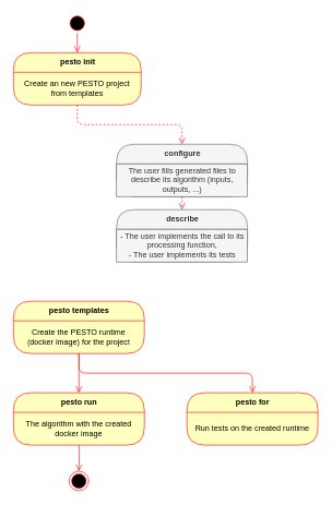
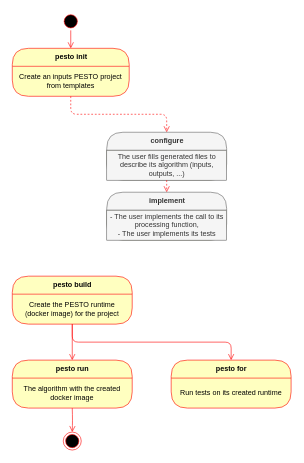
  <mxCell id="0" />
  <mxCell id="1" parent="0" />
  <mxCell id="2" value="" style="ellipse;html=1;shape=startState;fillColor=#000000;strokeColor=#ff0000;" parent="1" vertex="1"><mxGeometry x="102.5" y="20" width="30" height="30" as="geometry" /></mxCell>
  <mxCell id="3" value="" style="edgeStyle=orthogonalEdgeStyle;html=1;verticalAlign=bottom;endArrow=open;endSize=8;strokeColor=#ff0000;entryX=0.5;entryY=0;entryDx=0;entryDy=0;" parent="1" source="2" target="4" edge="1"><mxGeometry relative="1" as="geometry"><mxPoint x="100" y="110" as="targetPoint" /></mxGeometry></mxCell>
  <mxCell id="4" value="pesto init" style="swimlane;html=1;fontStyle=1;align=center;verticalAlign=middle;childLayout=stackLayout;horizontal=1;startSize=30;horizontalStack=0;resizeParent=0;resizeLast=1;container=0;fontColor=#000000;collapsible=0;rounded=1;arcSize=30;strokeColor=#ff0000;fillColor=#ffffc0;swimlaneFillColor=#ffffc0;dropTarget=0;" parent="1" vertex="1"><mxGeometry x="20" y="80" width="195" height="80" as="geometry" /></mxCell>
- <mxCell id="5" value="Create an new PESTO project from templates" style="text;html=1;strokeColor=none;fillColor=none;align=center;verticalAlign=middle;spacingLeft=4;spacingRight=4;whiteSpace=wrap;overflow=hidden;rotatable=0;fontColor=#000000;" parent="4" vertex="1"><mxGeometry y="30" width="195" height="50" as="geometry" /></mxCell>
+ <mxCell id="5" value="Create an inputs PESTO project from templates" style="text;html=1;strokeColor=none;fillColor=none;align=center;verticalAlign=middle;spacingLeft=4;spacingRight=4;whiteSpace=wrap;overflow=hidden;rotatable=0;fontColor=#000000;" parent="4" vertex="1"><mxGeometry y="30" width="195" height="50" as="geometry" /></mxCell>
  <mxCell id="6" value="" style="edgeStyle=orthogonalEdgeStyle;html=1;verticalAlign=bottom;endArrow=open;endSize=8;strokeColor=#ff0000;entryX=0.5;entryY=0;entryDx=0;entryDy=0;dashed=1;" parent="1" source="4" target="7" edge="1"><mxGeometry relative="1" as="geometry"><mxPoint x="100" y="260" as="targetPoint" /></mxGeometry></mxCell>
  <mxCell id="7" value="configure" style="swimlane;html=1;fontStyle=1;align=center;verticalAlign=middle;childLayout=stackLayout;horizontal=1;startSize=30;horizontalStack=0;resizeParent=0;resizeLast=1;container=0;collapsible=0;rounded=1;arcSize=30;strokeColor=#666666;fillColor=#f5f5f5;swimlaneFillColor=#ffffc0;dropTarget=0;fontColor=#333333;" parent="1" vertex="1"><mxGeometry x="177.5" y="220" width="200" height="80" as="geometry" /></mxCell>
  <mxCell id="8" value="The user fills generated files to describe its algorithm (inputs, outputs, ...)" style="text;html=1;strokeColor=#666666;fillColor=#f5f5f5;align=center;verticalAlign=middle;spacingLeft=4;spacingRight=4;whiteSpace=wrap;overflow=hidden;rotatable=0;fontColor=#333333;" parent="7" vertex="1"><mxGeometry y="30" width="200" height="50" as="geometry" /></mxCell>
  <mxCell id="9" value="Fill generated file to describe your algorithm (inputs, outputs, ...)" style="text;html=1;strokeColor=none;fillColor=none;align=center;verticalAlign=middle;spacingLeft=4;spacingRight=4;whiteSpace=wrap;overflow=hidden;rotatable=0;fontColor=#000000;" parent="7" vertex="1"><mxGeometry y="80" width="200" as="geometry" /></mxCell>
  <mxCell id="10" value="" style="edgeStyle=orthogonalEdgeStyle;html=1;verticalAlign=bottom;endArrow=open;endSize=8;strokeColor=#ff0000;entryX=0.5;entryY=0;entryDx=0;entryDy=0;dashed=1;" parent="1" source="7" target="11" edge="1"><mxGeometry relative="1" as="geometry"><mxPoint x="120" y="460" as="targetPoint" /></mxGeometry></mxCell>
- <mxCell id="11" value="describe" style="swimlane;html=1;fontStyle=1;align=center;verticalAlign=middle;childLayout=stackLayout;horizontal=1;startSize=30;horizontalStack=0;resizeParent=0;resizeLast=1;container=0;fontColor=#333333;collapsible=0;rounded=1;arcSize=30;strokeColor=#666666;fillColor=#f5f5f5;swimlaneFillColor=#ffffc0;dropTarget=0;" parent="1" vertex="1"><mxGeometry x="177.5" y="320" width="200" height="80" as="geometry" /></mxCell>
+ <mxCell id="11" value="implement" style="swimlane;html=1;fontStyle=1;align=center;verticalAlign=middle;childLayout=stackLayout;horizontal=1;startSize=30;horizontalStack=0;resizeParent=0;resizeLast=1;container=0;fontColor=#333333;collapsible=0;rounded=1;arcSize=30;strokeColor=#666666;fillColor=#f5f5f5;swimlaneFillColor=#ffffc0;dropTarget=0;" parent="1" vertex="1"><mxGeometry x="177.5" y="320" width="200" height="80" as="geometry" /></mxCell>
  <mxCell id="12" value="&lt;div&gt;- The user implements the call to its processing function,&lt;/div&gt;&lt;div&gt;- The user implements its tests&lt;/div&gt;" style="text;html=1;strokeColor=#666666;fillColor=#f5f5f5;align=center;verticalAlign=middle;spacingLeft=4;spacingRight=4;whiteSpace=wrap;overflow=hidden;rotatable=0;fontColor=#333333;" parent="11" vertex="1"><mxGeometry y="30" width="200" height="50" as="geometry" /></mxCell>
  <mxCell id="13" value="Fill generated file to describe your algorithm (inputs, outputs, ...)" style="text;html=1;strokeColor=none;fillColor=none;align=center;verticalAlign=middle;spacingLeft=4;spacingRight=4;whiteSpace=wrap;overflow=hidden;rotatable=0;fontColor=#000000;" parent="11" vertex="1"><mxGeometry y="80" width="200" as="geometry" /></mxCell>
- <mxCell id="14" value="pesto templates" style="swimlane;html=1;fontStyle=1;align=center;verticalAlign=middle;childLayout=stackLayout;horizontal=1;startSize=30;horizontalStack=0;resizeParent=0;resizeLast=1;container=0;fontColor=#000000;collapsible=0;rounded=1;arcSize=30;strokeColor=#ff0000;fillColor=#ffffc0;swimlaneFillColor=#ffffc0;dropTarget=0;" parent="1" vertex="1"><mxGeometry x="20" y="460" width="200" height="80" as="geometry" /></mxCell>
+ <mxCell id="14" value="pesto build" style="swimlane;html=1;fontStyle=1;align=center;verticalAlign=middle;childLayout=stackLayout;horizontal=1;startSize=30;horizontalStack=0;resizeParent=0;resizeLast=1;container=0;fontColor=#000000;collapsible=0;rounded=1;arcSize=30;strokeColor=#ff0000;fillColor=#ffffc0;swimlaneFillColor=#ffffc0;dropTarget=0;" parent="1" vertex="1"><mxGeometry x="20" y="460" width="200" height="80" as="geometry" /></mxCell>
  <mxCell id="15" value="Create the PESTO runtime &lt;br&gt;(docker image) for the project" style="text;html=1;strokeColor=none;fillColor=none;align=center;verticalAlign=middle;spacingLeft=4;spacingRight=4;whiteSpace=wrap;overflow=hidden;rotatable=0;fontColor=#000000;" parent="14" vertex="1"><mxGeometry y="30" width="200" height="50" as="geometry" /></mxCell>
  <mxCell id="16" value="pesto run" style="swimlane;html=1;fontStyle=1;align=center;verticalAlign=middle;childLayout=stackLayout;horizontal=1;startSize=30;horizontalStack=0;resizeParent=0;resizeLast=1;container=0;fontColor=#000000;collapsible=0;rounded=1;arcSize=30;strokeColor=#ff0000;fillColor=#ffffc0;swimlaneFillColor=#ffffc0;dropTarget=0;" parent="1" vertex="1"><mxGeometry x="20" y="600" width="200" height="80" as="geometry" /></mxCell>
  <mxCell id="17" value="The algorithm with the created docker image" style="text;html=1;strokeColor=none;fillColor=none;align=center;verticalAlign=middle;spacingLeft=4;spacingRight=4;whiteSpace=wrap;overflow=hidden;rotatable=0;fontColor=#000000;" parent="16" vertex="1"><mxGeometry y="30" width="200" height="50" as="geometry" /></mxCell>
  <mxCell id="18" value="" style="edgeStyle=orthogonalEdgeStyle;html=1;verticalAlign=bottom;endArrow=open;endSize=8;strokeColor=#ff0000;entryX=0.5;entryY=0;entryDx=0;entryDy=0;exitX=0.5;exitY=1;exitDx=0;exitDy=0;" parent="1" source="15" target="16" edge="1"><mxGeometry relative="1" as="geometry"><mxPoint x="130" y="470" as="targetPoint" /><mxPoint x="130" y="450" as="sourcePoint" /></mxGeometry></mxCell>
  <mxCell id="19" value="" style="ellipse;html=1;shape=endState;fillColor=#000000;strokeColor=#ff0000;" parent="1" vertex="1"><mxGeometry x="105" y="720" width="30" height="30" as="geometry" /></mxCell>
  <mxCell id="20" value="" style="edgeStyle=orthogonalEdgeStyle;html=1;verticalAlign=bottom;endArrow=open;endSize=8;strokeColor=#ff0000;entryX=0.5;entryY=0;entryDx=0;entryDy=0;exitX=0.5;exitY=1;exitDx=0;exitDy=0;" parent="1" target="19" edge="1"><mxGeometry relative="1" as="geometry"><mxPoint x="150" y="420" as="targetPoint" /><mxPoint x="120" y="680" as="sourcePoint" /></mxGeometry></mxCell>
  <mxCell id="21" value="pesto for" style="swimlane;html=1;fontStyle=1;align=center;verticalAlign=middle;childLayout=stackLayout;horizontal=1;startSize=30;horizontalStack=0;resizeParent=0;resizeLast=1;container=0;fontColor=#000000;collapsible=0;rounded=1;arcSize=30;strokeColor=#ff0000;fillColor=#ffffc0;swimlaneFillColor=#ffffc0;dropTarget=0;" vertex="1" parent="1"><mxGeometry x="285" y="600" width="200" height="80" as="geometry" /></mxCell>
- <mxCell id="22" value="Run tests on the created runtime" style="text;html=1;strokeColor=none;fillColor=none;align=center;verticalAlign=middle;spacingLeft=4;spacingRight=4;whiteSpace=wrap;overflow=hidden;rotatable=0;fontColor=#000000;" vertex="1" parent="21"><mxGeometry y="30" width="200" height="50" as="geometry" /></mxCell>
+ <mxCell id="22" value="Run tests on its created runtime" style="text;html=1;strokeColor=none;fillColor=none;align=center;verticalAlign=middle;spacingLeft=4;spacingRight=4;whiteSpace=wrap;overflow=hidden;rotatable=0;fontColor=#000000;" vertex="1" parent="21"><mxGeometry y="30" width="200" height="50" as="geometry" /></mxCell>
  <mxCell id="23" value="" style="edgeStyle=orthogonalEdgeStyle;html=1;verticalAlign=bottom;endArrow=open;endSize=8;strokeColor=#ff0000;entryX=0.5;entryY=0;entryDx=0;entryDy=0;exitX=0.5;exitY=1;exitDx=0;exitDy=0;" edge="1" parent="1" source="15" target="21"><mxGeometry relative="1" as="geometry"><mxPoint x="265" y="520" as="targetPoint" /><mxPoint x="422.5" y="460" as="sourcePoint" /></mxGeometry></mxCell>
